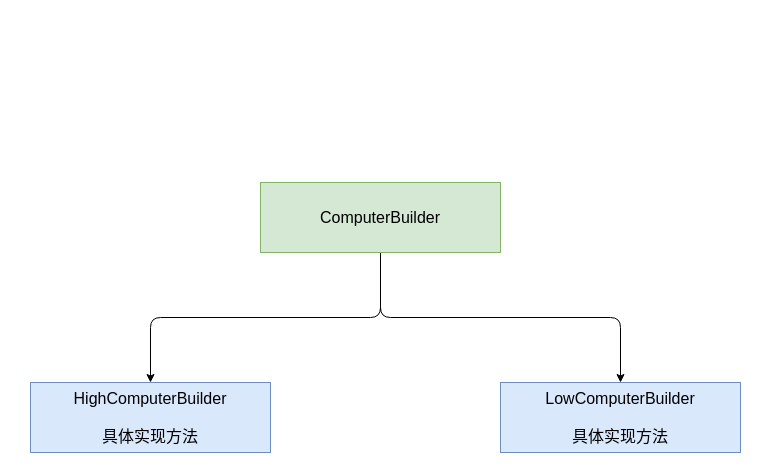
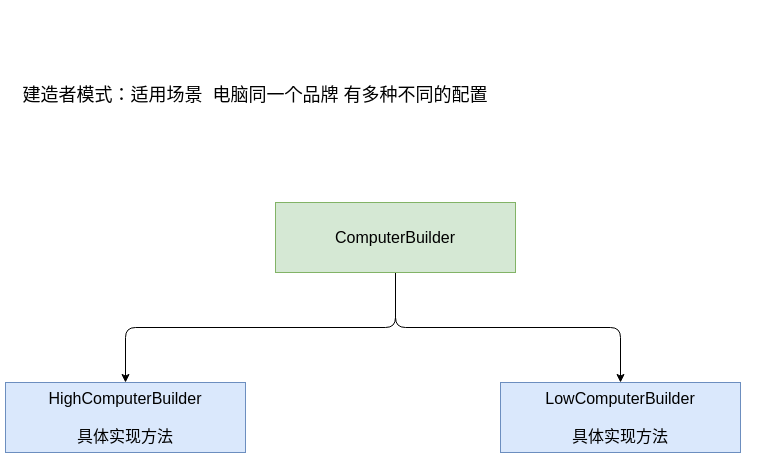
  <mxCell id="0" />
  <mxCell id="1" parent="0" />
  <mxCell id="2" style="edgeStyle=orthogonalEdgeStyle;rounded=1;orthogonalLoop=1;jettySize=auto;html=1;exitX=0.5;exitY=1;exitDx=0;exitDy=0;entryX=0.5;entryY=0;entryDx=0;entryDy=0;" edge="1" parent="1" source="4" target="6"><mxGeometry relative="1" as="geometry" /></mxCell>
  <mxCell id="3" style="edgeStyle=orthogonalEdgeStyle;rounded=1;orthogonalLoop=1;jettySize=auto;html=1;" edge="1" parent="1" source="4" target="5"><mxGeometry relative="1" as="geometry" /></mxCell>
- <mxCell id="4" value="&lt;font style=&quot;font-size: 16px&quot;&gt;ComputerBuilder&lt;/font&gt;" style="rounded=0;whiteSpace=wrap;html=1;fillColor=#d5e8d4;strokeColor=#82b366;" vertex="1" parent="1"><mxGeometry x="260" y="182" width="240" height="70" as="geometry" /></mxCell>
+ <mxCell id="4" value="&lt;font style=&quot;font-size: 16px&quot;&gt;ComputerBuilder&lt;/font&gt;" style="rounded=0;whiteSpace=wrap;html=1;fillColor=#d5e8d4;strokeColor=#82b366;" vertex="1" parent="1"><mxGeometry x="275" y="202" width="240" height="70" as="geometry" /></mxCell>
  <mxCell id="5" value="&lt;font style=&quot;font-size: 16px&quot;&gt;LowComputerBuilder&lt;br&gt;&lt;br&gt;具体实现方法&lt;br&gt;&lt;/font&gt;" style="rounded=0;whiteSpace=wrap;html=1;fillColor=#dae8fc;strokeColor=#6c8ebf;" vertex="1" parent="1"><mxGeometry x="500" y="382" width="240" height="70" as="geometry" /></mxCell>
- <mxCell id="6" value="&lt;font style=&quot;font-size: 16px&quot;&gt;HighComputerBuilder&lt;br&gt;&lt;br&gt;具体实现方法&lt;br&gt;&lt;/font&gt;" style="rounded=0;whiteSpace=wrap;html=1;fillColor=#dae8fc;strokeColor=#6c8ebf;" vertex="1" parent="1"><mxGeometry x="30" y="382" width="240" height="70" as="geometry" /></mxCell>
+ <mxCell id="6" value="&lt;font style=&quot;font-size: 16px&quot;&gt;HighComputerBuilder&lt;br&gt;&lt;br&gt;具体实现方法&lt;br&gt;&lt;/font&gt;" style="rounded=0;whiteSpace=wrap;html=1;fillColor=#dae8fc;strokeColor=#6c8ebf;" vertex="1" parent="1"><mxGeometry x="5" y="382" width="240" height="70" as="geometry" /></mxCell>
+ <mxCell id="7" value="&lt;font style=&quot;font-size: 18px&quot;&gt;建造者模式：适用场景&amp;nbsp; 电脑同一个品牌 有多种不同的配置&lt;/font&gt;" style="text;html=1;strokeColor=none;fillColor=none;align=center;verticalAlign=middle;whiteSpace=wrap;rounded=0;" vertex="1" parent="1"><mxGeometry x="20" width="470" height="150" as="geometry" y="20" /></mxCell>
